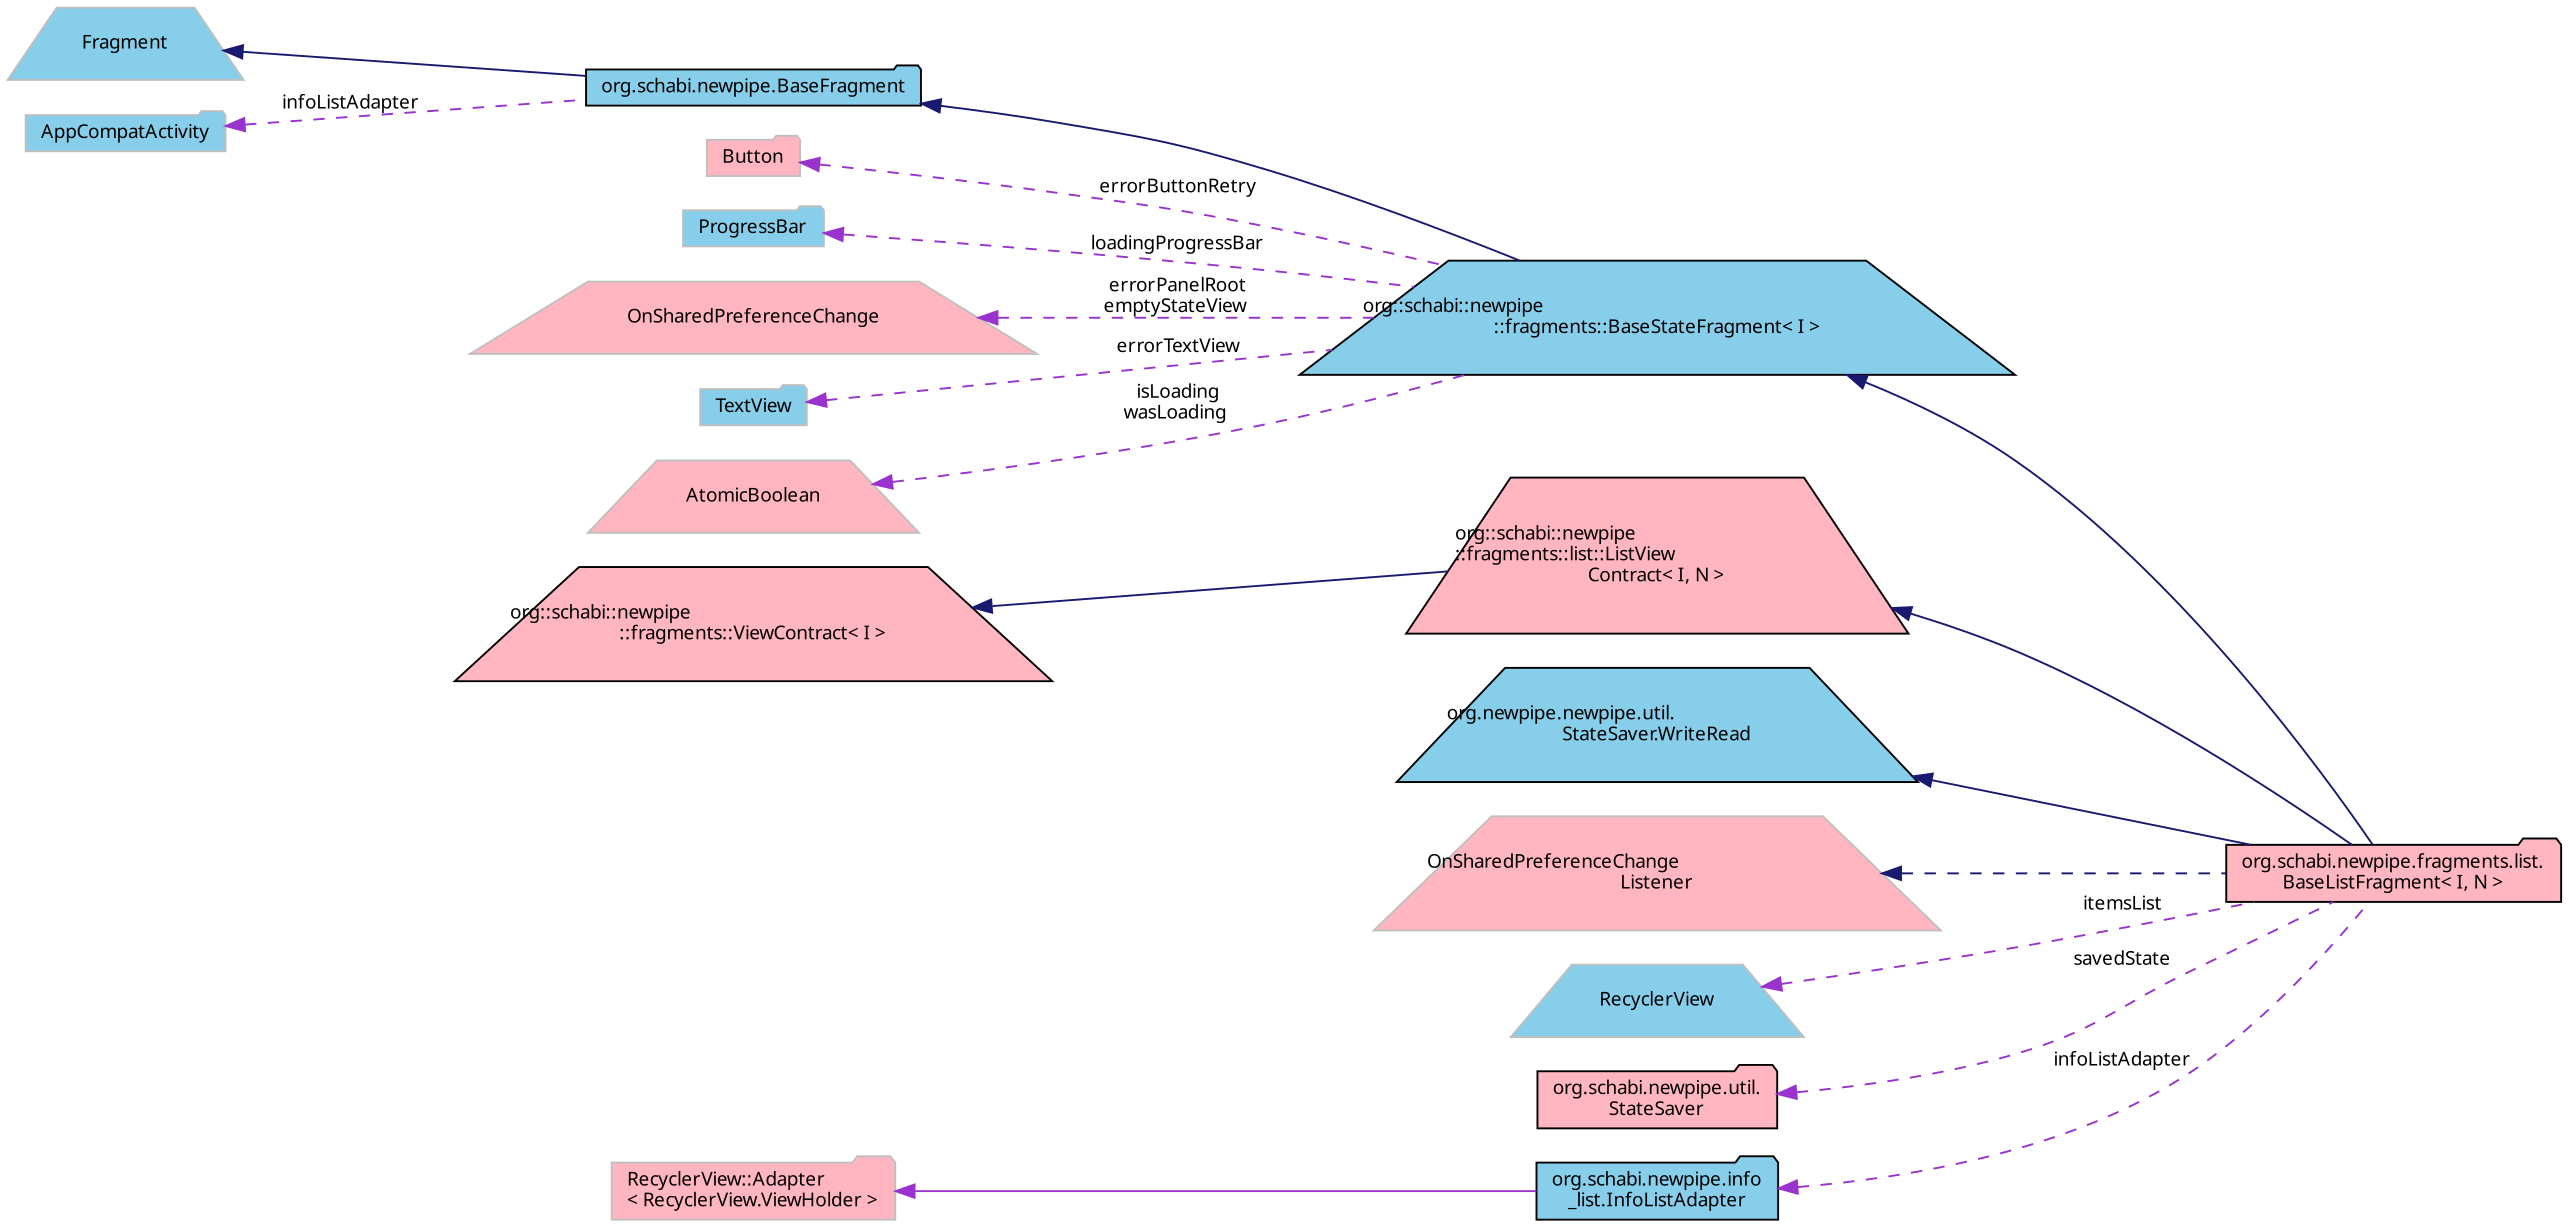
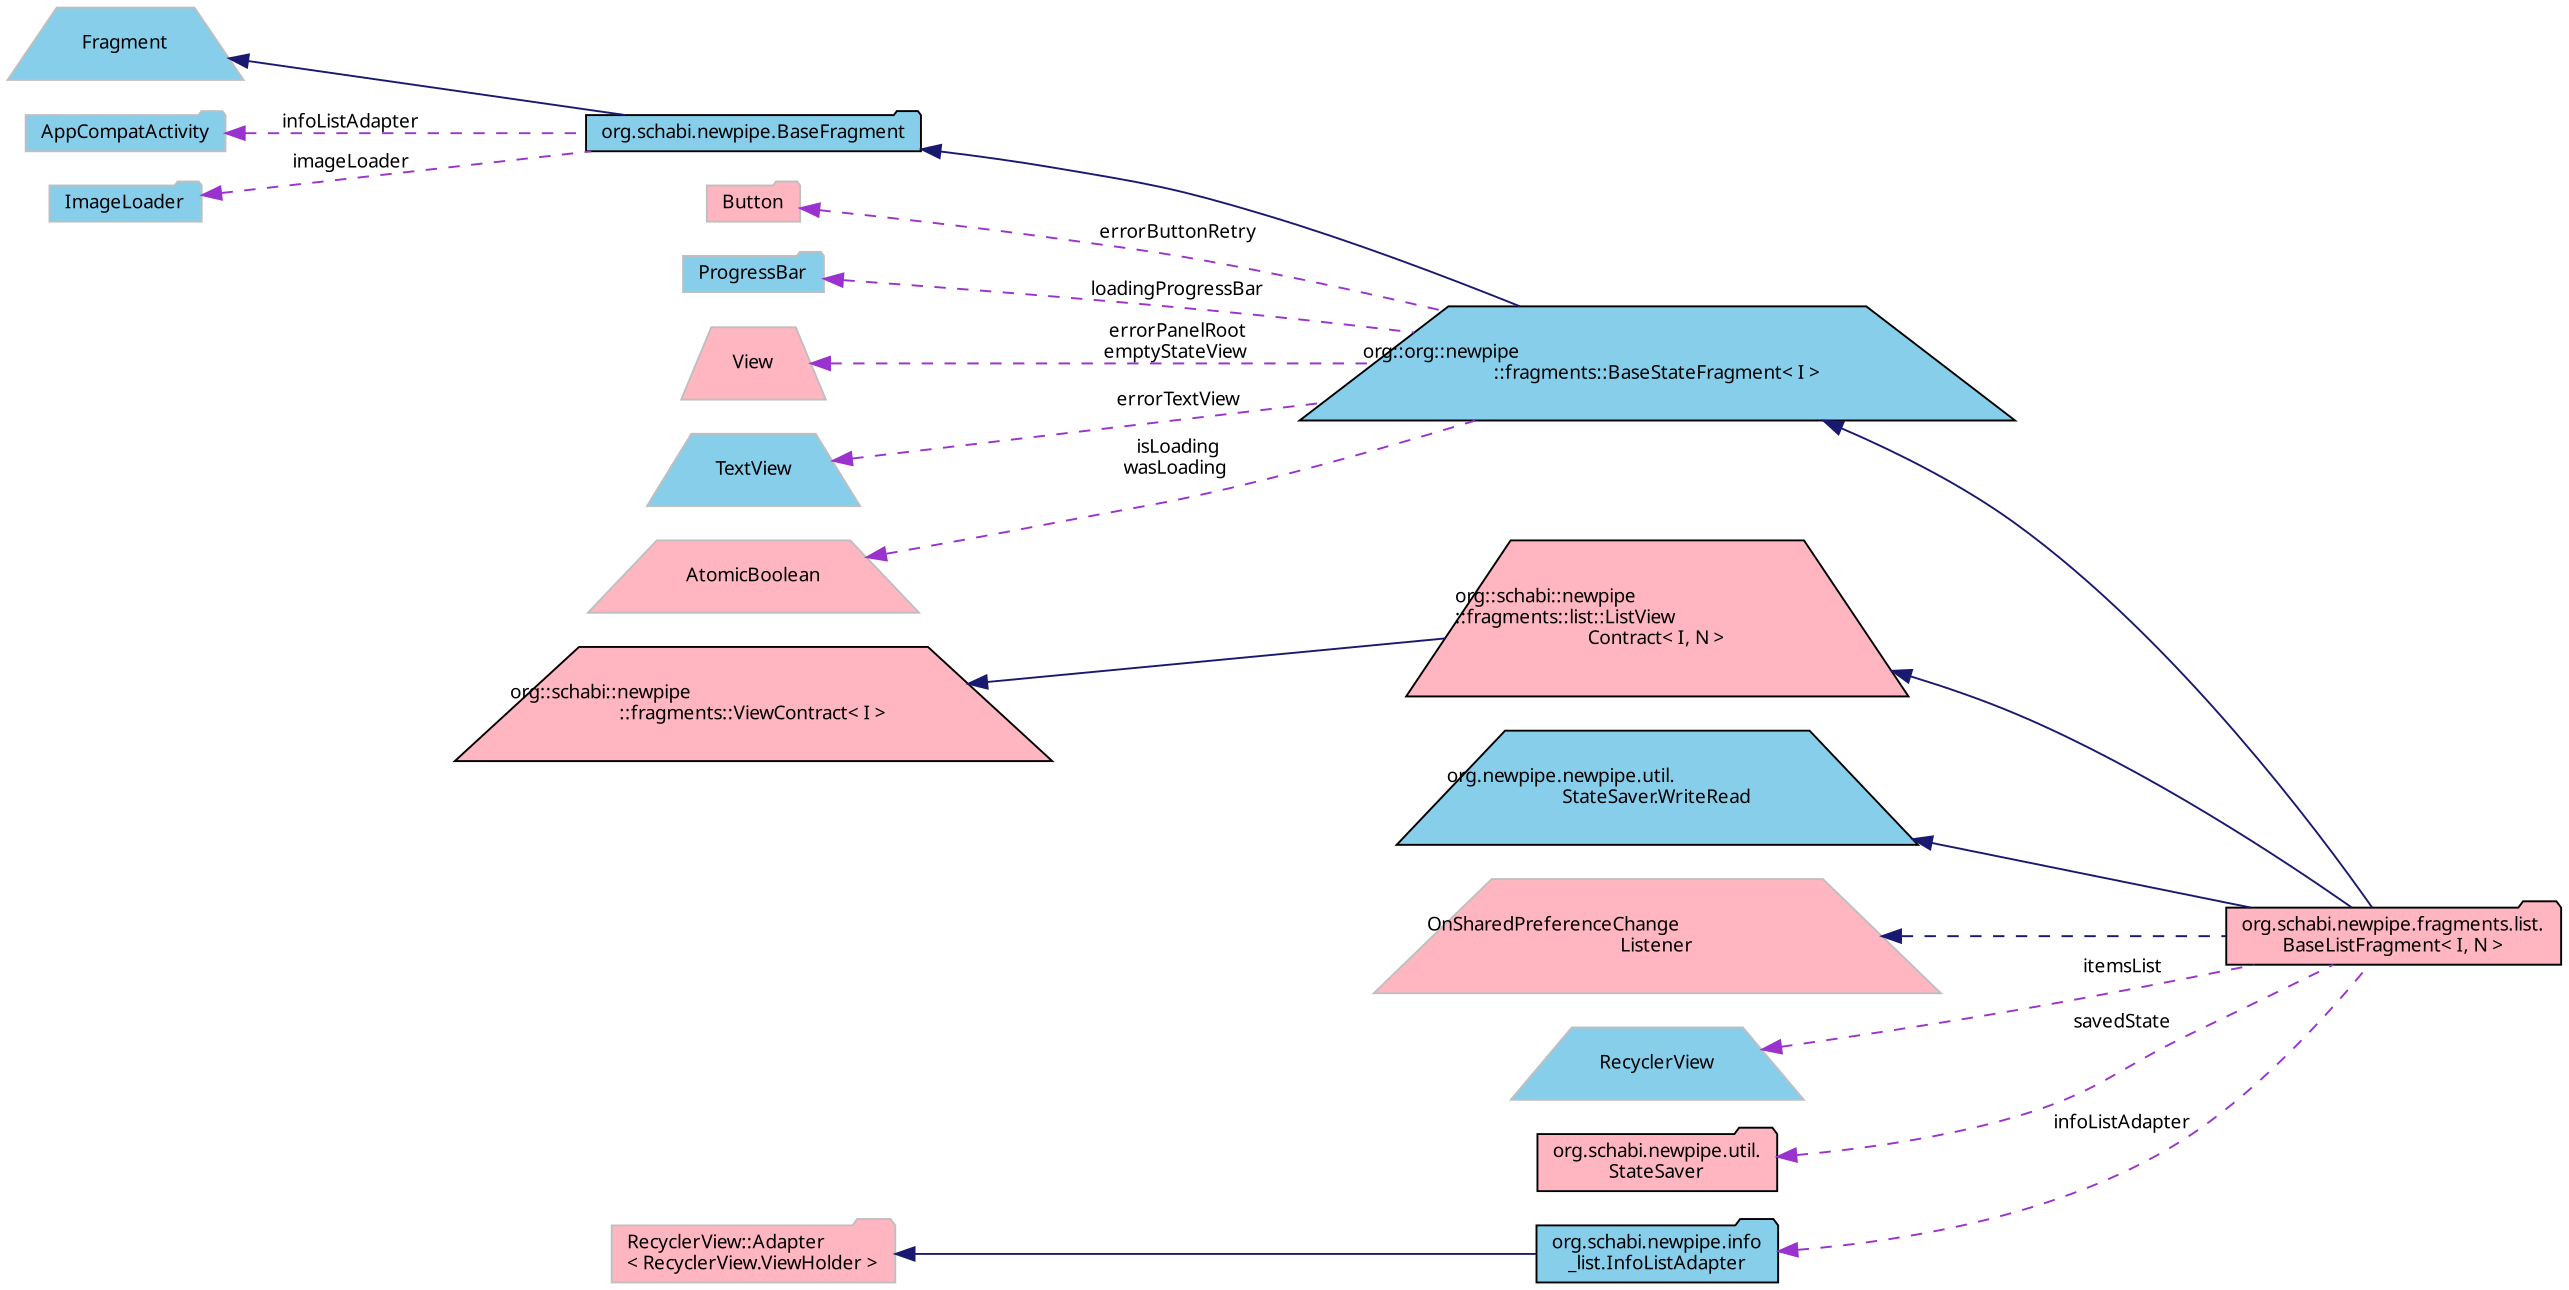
  digraph {
    fontname="Noto Sans"
    rankdir=LR
    node [color=grey75 fillcolor=skyblue fontname="Noto Sans" fontsize=10 shape=trapezium style=filled]
    edge [color=darkorchid3 dir=back fontname="Noto Sans" fontsize=10 labelfontname=Helvetica labelfontsize=10 style=dashed]
    n1 [color=black fillcolor=lightpink fontcolor=black height=0.2 label="org.schabi.newpipe.fragments.list.\lBaseListFragment\< I, N \>" shape=folder width=0.4]
-   n2 [color=black height=0.2 label="org::schabi::newpipe\l::fragments::BaseStateFragment\< I \>" width=0.4]
+   n2 [color=black height=0.2 label="org::org::newpipe\l::fragments::BaseStateFragment\< I \>" width=0.4]
    n3 [color=black height=0.2 label="org.schabi.newpipe.BaseFragment" shape=folder width=0.4]
    n4 [height=0.2 label=Fragment width=0.4]
    n5 [height=0.2 label=AppCompatActivity shape=folder width=0.4]
+   n6 [height=0.2 label=ImageLoader shape=folder width=0.4]
    n7 [color=black fillcolor=lightpink height=0.2 label="org::schabi::newpipe\l::fragments::ViewContract\< I \>" width=0.4]
    n8 [color=black fillcolor=lightpink height=0.2 label="org::schabi::newpipe\l::fragments::list::ListView\lContract\< I, N \>" width=0.4]
    n9 [fillcolor=lightpink height=0.2 label=Button shape=folder width=0.4]
    n10 [height=0.2 label=ProgressBar shape=folder width=0.4]
-   n11 [fillcolor=lightpink height=0.2 label=OnSharedPreferenceChange width=0.4]
-   n12 [height=0.2 label=TextView shape=folder width=0.4]
+   n11 [fillcolor=lightpink height=0.2 label=View width=0.4]
+   n12 [height=0.2 label=TextView width=0.4]
    n13 [fillcolor=lightpink height=0.2 label=AtomicBoolean width=0.4]
    n14 [color=black height=0.2 label="org.newpipe.newpipe.util.\lStateSaver.WriteRead" width=0.4]
    n15 [fillcolor=lightpink height=0.2 label="OnSharedPreferenceChange\lListener" width=0.4]
    n16 [height=0.2 label=RecyclerView width=0.4]
    n17 [color=black fillcolor=lightpink height=0.2 label="org.schabi.newpipe.util.\lStateSaver" shape=folder width=0.4]
    n18 [color=black height=0.2 label="org.schabi.newpipe.info\l_list.InfoListAdapter" shape=folder width=0.4]
    n19 [fillcolor=lightpink height=0.2 label="RecyclerView::Adapter\l\< RecyclerView.ViewHolder \>" shape=folder width=0.4]
    n2 -> n1 [color=midnightblue style=solid]
    n3 -> n2 [color=midnightblue style=solid]
    n4 -> n3 [color=midnightblue style=solid]
    n5 -> n3 [label=" infoListAdapter"]
+   n6 -> n3 [label=" imageLoader"]
    n7 -> n8 [color=midnightblue style=solid]
    n8 -> n1 [color=midnightblue style=solid]
    n9 -> n2 [label=" errorButtonRetry"]
    n10 -> n2 [label=" loadingProgressBar"]
    n11 -> n2 [label=" errorPanelRoot\nemptyStateView"]
    n12 -> n2 [label=" errorTextView"]
    n13 -> n2 [label=" isLoading\nwasLoading"]
    n14 -> n1 [color=midnightblue style=solid]
    n15 -> n1 [color=midnightblue]
    n16 -> n1 [label=" itemsList"]
    n17 -> n1 [label=" savedState"]
    n18 -> n1 [label=" infoListAdapter"]
-   n19 -> n18 [style=solid]
+   n19 -> n18 [color=midnightblue style=solid]
  }
